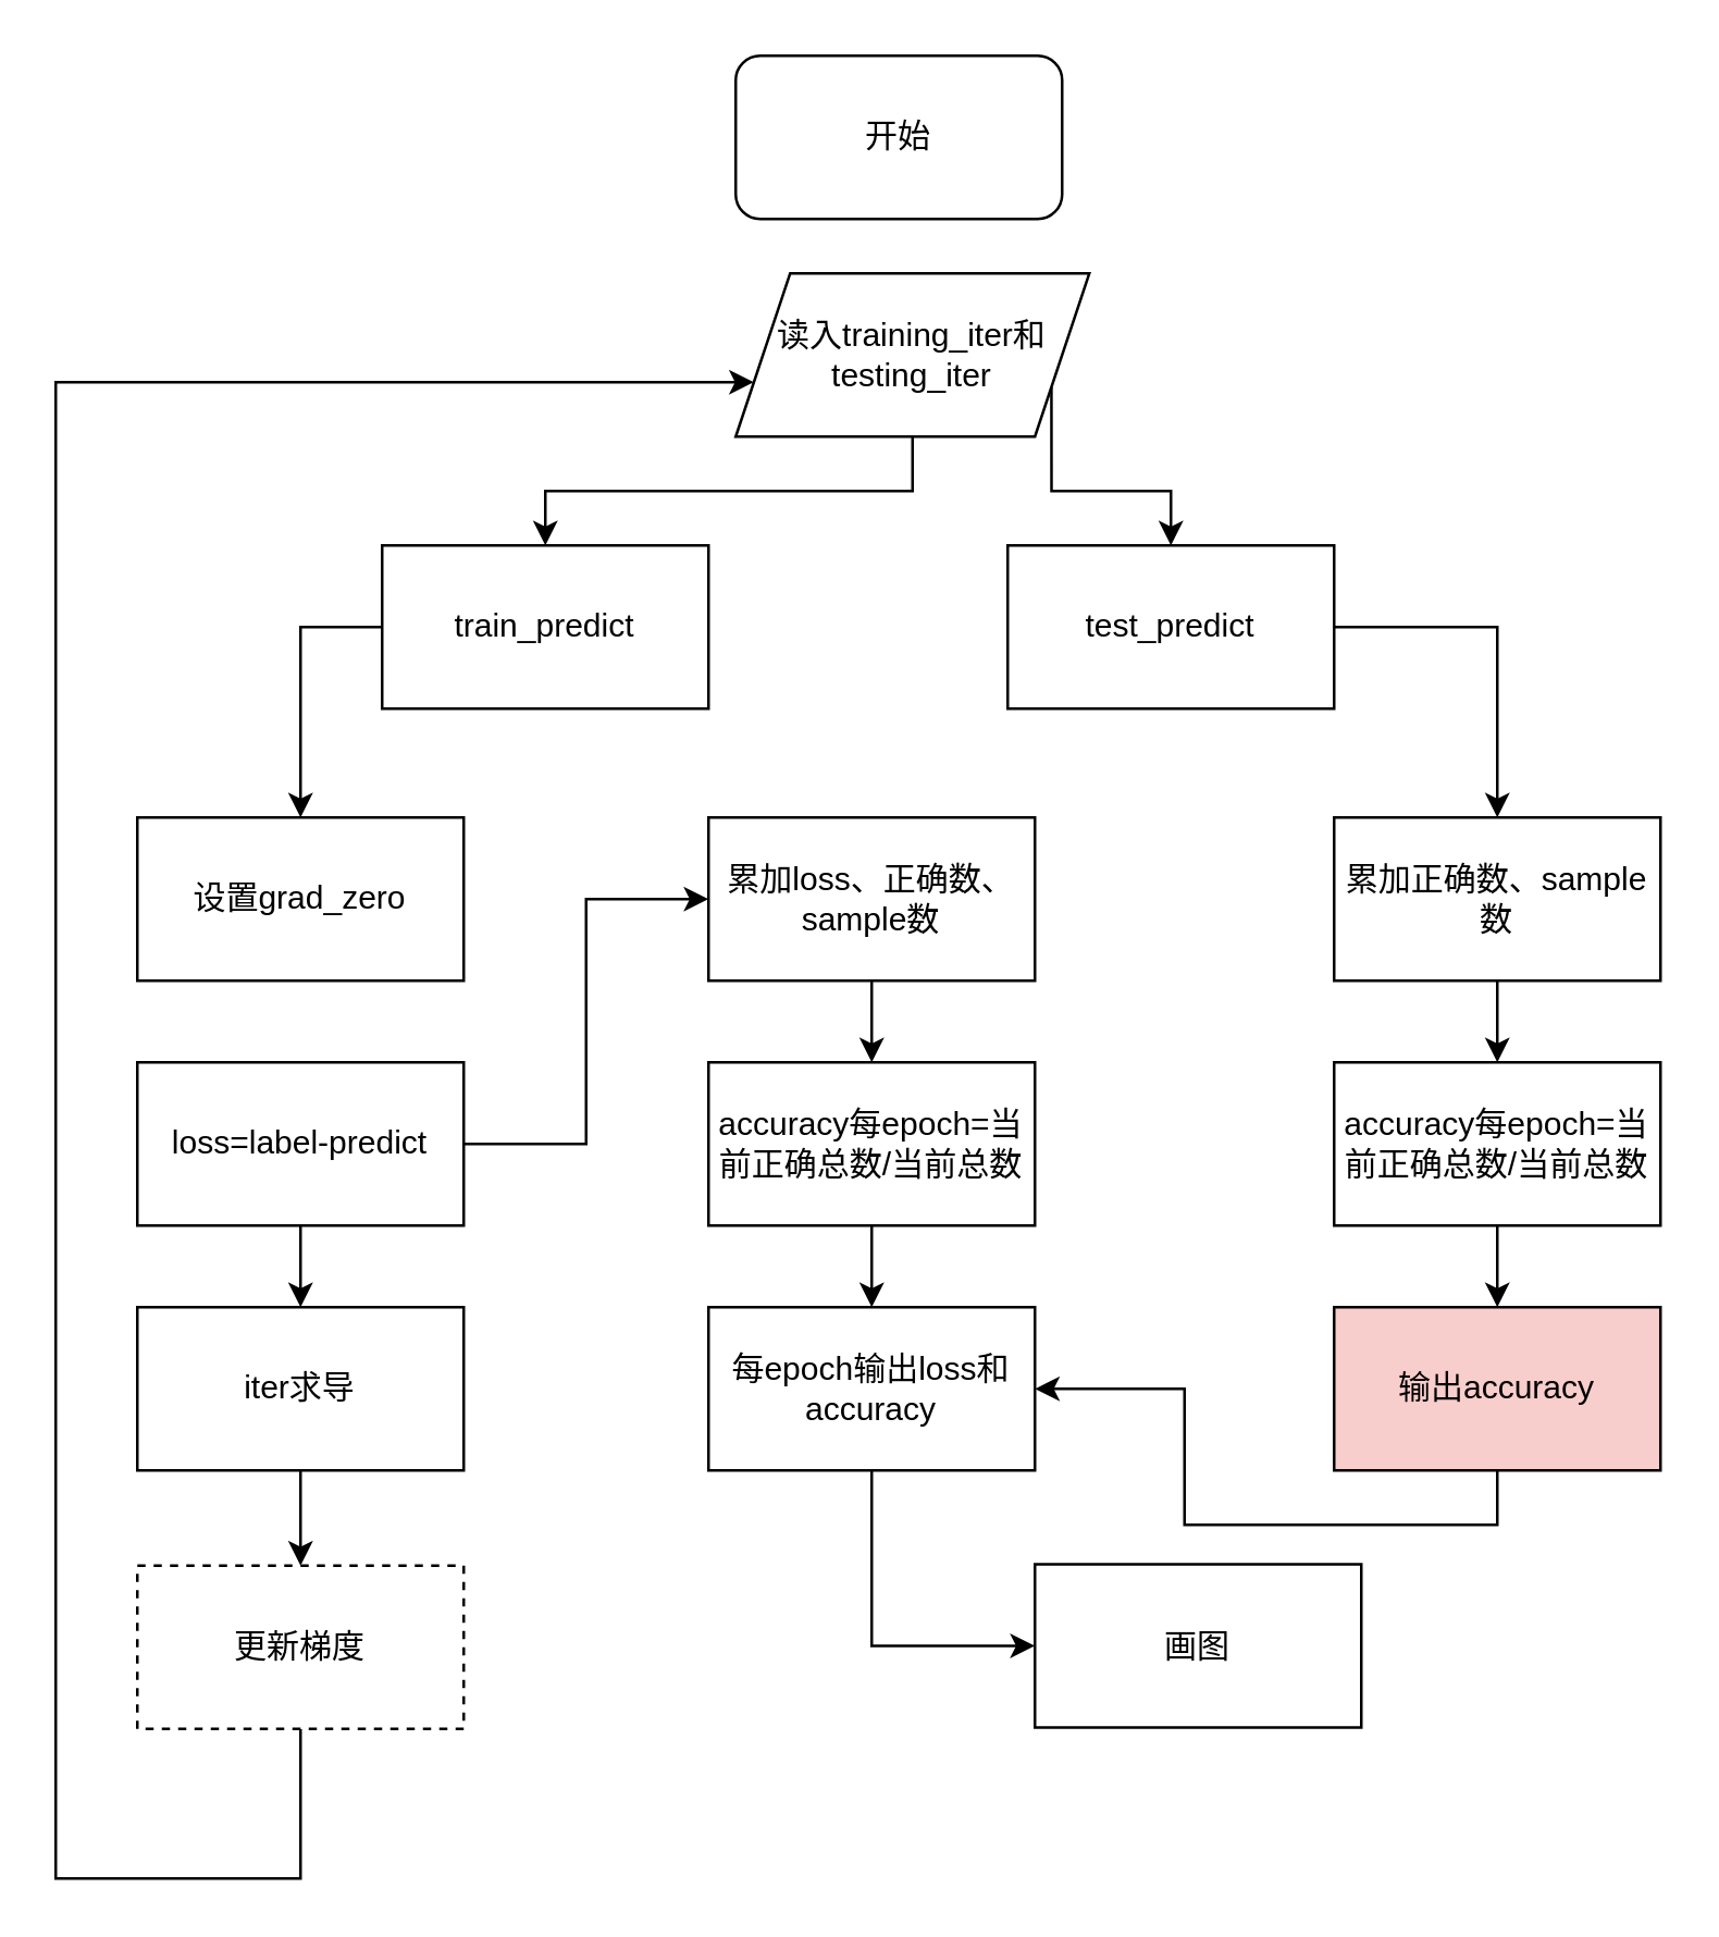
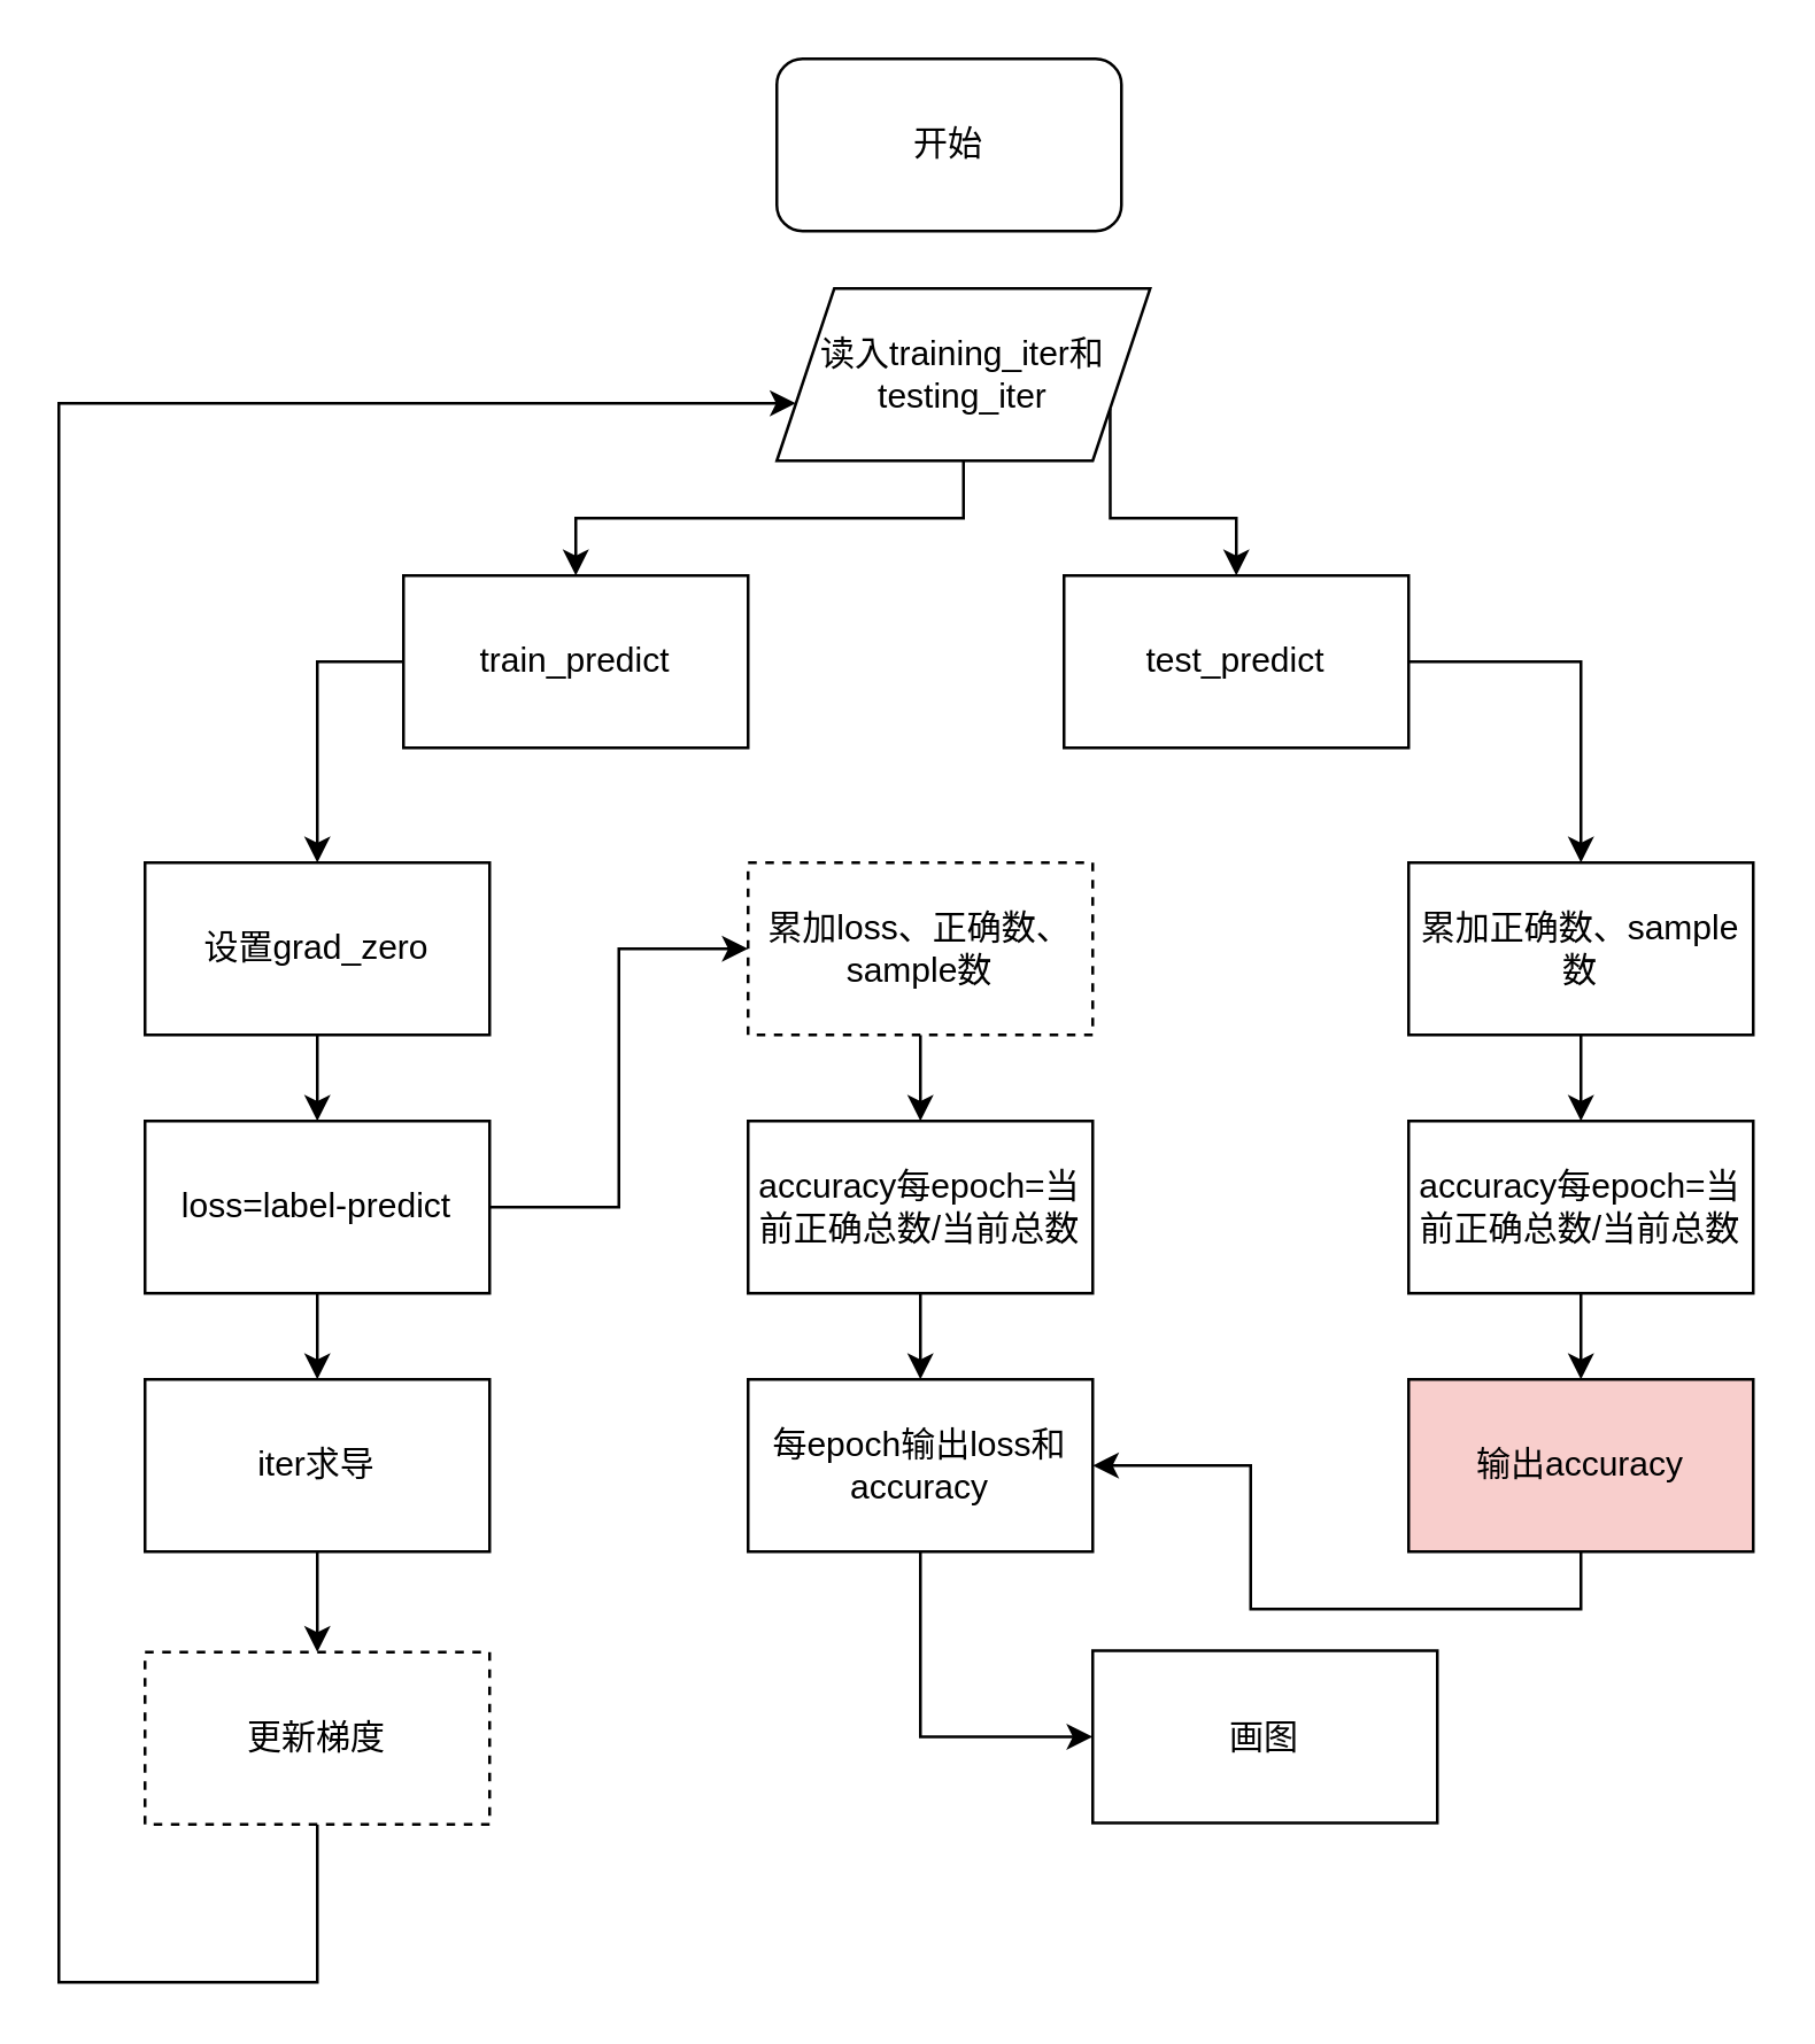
  <mxCell id="0" />
  <mxCell id="1" parent="0" />
  <mxCell id="2" value="开始" style="rounded=1;whiteSpace=wrap;html=1;" parent="1" vertex="1"><mxGeometry x="270" y="20" width="120" height="60" as="geometry" /></mxCell>
  <mxCell id="3" style="edgeStyle=orthogonalEdgeStyle;rounded=0;orthogonalLoop=1;jettySize=auto;html=1;exitX=0;exitY=0.5;exitDx=0;exitDy=0;entryX=0.5;entryY=0;entryDx=0;entryDy=0;" edge="1" parent="1" source="4" target="14"><mxGeometry relative="1" as="geometry" /></mxCell>
  <mxCell id="4" value="train_predict" style="rounded=0;whiteSpace=wrap;html=1;" parent="1" vertex="1"><mxGeometry x="140" y="200" width="120" height="60" as="geometry" /></mxCell>
  <mxCell id="5" style="edgeStyle=orthogonalEdgeStyle;rounded=0;orthogonalLoop=1;jettySize=auto;html=1;exitX=0.5;exitY=1;exitDx=0;exitDy=0;entryX=0.5;entryY=0;entryDx=0;entryDy=0;" edge="1" parent="1" source="7" target="4"><mxGeometry relative="1" as="geometry" /></mxCell>
  <mxCell id="6" style="edgeStyle=orthogonalEdgeStyle;rounded=0;orthogonalLoop=1;jettySize=auto;html=1;exitX=1;exitY=0.75;exitDx=0;exitDy=0;entryX=0.5;entryY=0;entryDx=0;entryDy=0;" edge="1" parent="1" source="7" target="18"><mxGeometry relative="1" as="geometry" /></mxCell>
  <mxCell id="7" value="读入training_iter和testing_iter" style="shape=parallelogram;perimeter=parallelogramPerimeter;whiteSpace=wrap;html=1;fixedSize=1;" parent="1" vertex="1"><mxGeometry x="270" y="100" width="130" height="60" as="geometry" /></mxCell>
  <mxCell id="8" value="" style="edgeStyle=orthogonalEdgeStyle;rounded=0;orthogonalLoop=1;jettySize=auto;html=1;" edge="1" parent="1" source="10" target="12"><mxGeometry relative="1" as="geometry" /></mxCell>
  <mxCell id="9" style="edgeStyle=orthogonalEdgeStyle;rounded=0;orthogonalLoop=1;jettySize=auto;html=1;exitX=1;exitY=0.5;exitDx=0;exitDy=0;entryX=0;entryY=0.5;entryDx=0;entryDy=0;" edge="1" parent="1" source="10" target="22"><mxGeometry relative="1" as="geometry" /></mxCell>
  <mxCell id="10" value="loss=label-predict" style="rounded=0;whiteSpace=wrap;html=1;" parent="1" vertex="1"><mxGeometry x="50" y="390" width="120" height="60" as="geometry" /></mxCell>
  <mxCell id="11" value="" style="edgeStyle=orthogonalEdgeStyle;rounded=0;orthogonalLoop=1;jettySize=auto;html=1;" edge="1" parent="1" source="12" target="16"><mxGeometry relative="1" as="geometry" /></mxCell>
  <mxCell id="12" value="iter&lt;span style=&quot;background-color: initial;&quot;&gt;求导&lt;/span&gt;" style="rounded=0;whiteSpace=wrap;html=1;" parent="1" vertex="1"><mxGeometry x="50" y="480" width="120" height="60" as="geometry" /></mxCell>
+ <mxCell id="13" value="" style="edgeStyle=orthogonalEdgeStyle;rounded=0;orthogonalLoop=1;jettySize=auto;html=1;" edge="1" parent="1" source="14" target="10"><mxGeometry relative="1" as="geometry" /></mxCell>
  <mxCell id="14" value="设置grad_zero" style="rounded=0;whiteSpace=wrap;html=1;" parent="1" vertex="1"><mxGeometry x="50" y="300" width="120" height="60" as="geometry" /></mxCell>
  <mxCell id="15" style="edgeStyle=orthogonalEdgeStyle;rounded=0;orthogonalLoop=1;jettySize=auto;html=1;exitX=0.5;exitY=1;exitDx=0;exitDy=0;" edge="1" parent="1" source="16" target="7"><mxGeometry relative="1" as="geometry"><mxPoint x="20" y="140" as="targetPoint" /><Array as="points"><mxPoint x="110" y="690" /><mxPoint x="20" y="690" /><mxPoint x="20" y="140" /></Array></mxGeometry></mxCell>
  <mxCell id="16" value="更新梯度" style="rounded=0;whiteSpace=wrap;html=1;dashed=1;" vertex="1" parent="1"><mxGeometry x="50" y="575" width="120" height="60" as="geometry" /></mxCell>
  <mxCell id="17" style="edgeStyle=orthogonalEdgeStyle;rounded=0;orthogonalLoop=1;jettySize=auto;html=1;exitX=1;exitY=0.5;exitDx=0;exitDy=0;entryX=0.5;entryY=0;entryDx=0;entryDy=0;" edge="1" parent="1" source="18" target="27"><mxGeometry relative="1" as="geometry" /></mxCell>
  <mxCell id="18" value="test_predict" style="rounded=0;whiteSpace=wrap;html=1;" vertex="1" parent="1"><mxGeometry x="370" y="200" width="120" height="60" as="geometry" /></mxCell>
  <mxCell id="19" style="edgeStyle=orthogonalEdgeStyle;rounded=0;orthogonalLoop=1;jettySize=auto;html=1;exitX=0.5;exitY=1;exitDx=0;exitDy=0;" edge="1" parent="1" source="20" target="24"><mxGeometry relative="1" as="geometry" /></mxCell>
  <mxCell id="20" value="accuracy每epoch=当前正确总数/当前总数" style="rounded=0;whiteSpace=wrap;html=1;" vertex="1" parent="1"><mxGeometry x="260" y="390" width="120" height="60" as="geometry" /></mxCell>
  <mxCell id="21" style="edgeStyle=orthogonalEdgeStyle;rounded=0;orthogonalLoop=1;jettySize=auto;html=1;exitX=0.5;exitY=1;exitDx=0;exitDy=0;entryX=0.5;entryY=0;entryDx=0;entryDy=0;" edge="1" parent="1" source="22" target="20"><mxGeometry relative="1" as="geometry" /></mxCell>
- <mxCell id="22" value="累加loss、正确数、sample数" style="rounded=0;whiteSpace=wrap;html=1;" vertex="1" parent="1"><mxGeometry x="260" y="300" width="120" height="60" as="geometry" /></mxCell>
+ <mxCell id="22" value="累加loss、正确数、sample数" style="rounded=0;whiteSpace=wrap;html=1;dashed=1;" vertex="1" parent="1"><mxGeometry x="260" y="300" width="120" height="60" as="geometry" /></mxCell>
  <mxCell id="23" style="edgeStyle=orthogonalEdgeStyle;rounded=0;orthogonalLoop=1;jettySize=auto;html=1;exitX=0.5;exitY=1;exitDx=0;exitDy=0;entryX=0;entryY=0.5;entryDx=0;entryDy=0;" edge="1" parent="1" source="24" target="25"><mxGeometry relative="1" as="geometry" /></mxCell>
  <mxCell id="24" value="每epoch输出loss和accuracy" style="rounded=0;whiteSpace=wrap;html=1;" vertex="1" parent="1"><mxGeometry x="260" y="480" width="120" height="60" as="geometry" /></mxCell>
  <mxCell id="25" value="画图" style="rounded=0;whiteSpace=wrap;html=1;" vertex="1" parent="1"><mxGeometry x="380" y="574.5" width="120" height="60" as="geometry" /></mxCell>
  <mxCell id="26" style="edgeStyle=orthogonalEdgeStyle;rounded=0;orthogonalLoop=1;jettySize=auto;html=1;exitX=0.5;exitY=1;exitDx=0;exitDy=0;entryX=0.5;entryY=0;entryDx=0;entryDy=0;" edge="1" parent="1" source="27" target="29"><mxGeometry relative="1" as="geometry" /></mxCell>
  <mxCell id="27" value="累加正确数、sample数" style="rounded=0;whiteSpace=wrap;html=1;" vertex="1" parent="1"><mxGeometry x="490" y="300" width="120" height="60" as="geometry" /></mxCell>
  <mxCell id="28" style="edgeStyle=orthogonalEdgeStyle;rounded=0;orthogonalLoop=1;jettySize=auto;html=1;exitX=0.5;exitY=1;exitDx=0;exitDy=0;entryX=0.5;entryY=0;entryDx=0;entryDy=0;" edge="1" parent="1" source="29" target="31"><mxGeometry relative="1" as="geometry" /></mxCell>
  <mxCell id="29" value="accuracy每epoch=当前正确总数/当前总数" style="rounded=0;whiteSpace=wrap;html=1;" vertex="1" parent="1"><mxGeometry x="490" y="390" width="120" height="60" as="geometry" /></mxCell>
  <mxCell id="30" style="edgeStyle=orthogonalEdgeStyle;rounded=0;orthogonalLoop=1;jettySize=auto;html=1;exitX=0.5;exitY=1;exitDx=0;exitDy=0;" edge="1" parent="1" source="31" target="24"><mxGeometry relative="1" as="geometry" /></mxCell>
  <mxCell id="31" value="输出accuracy" style="rounded=0;whiteSpace=wrap;html=1;fillColor=#f8cecc;" vertex="1" parent="1"><mxGeometry x="490" y="480" width="120" height="60" as="geometry" /></mxCell>
